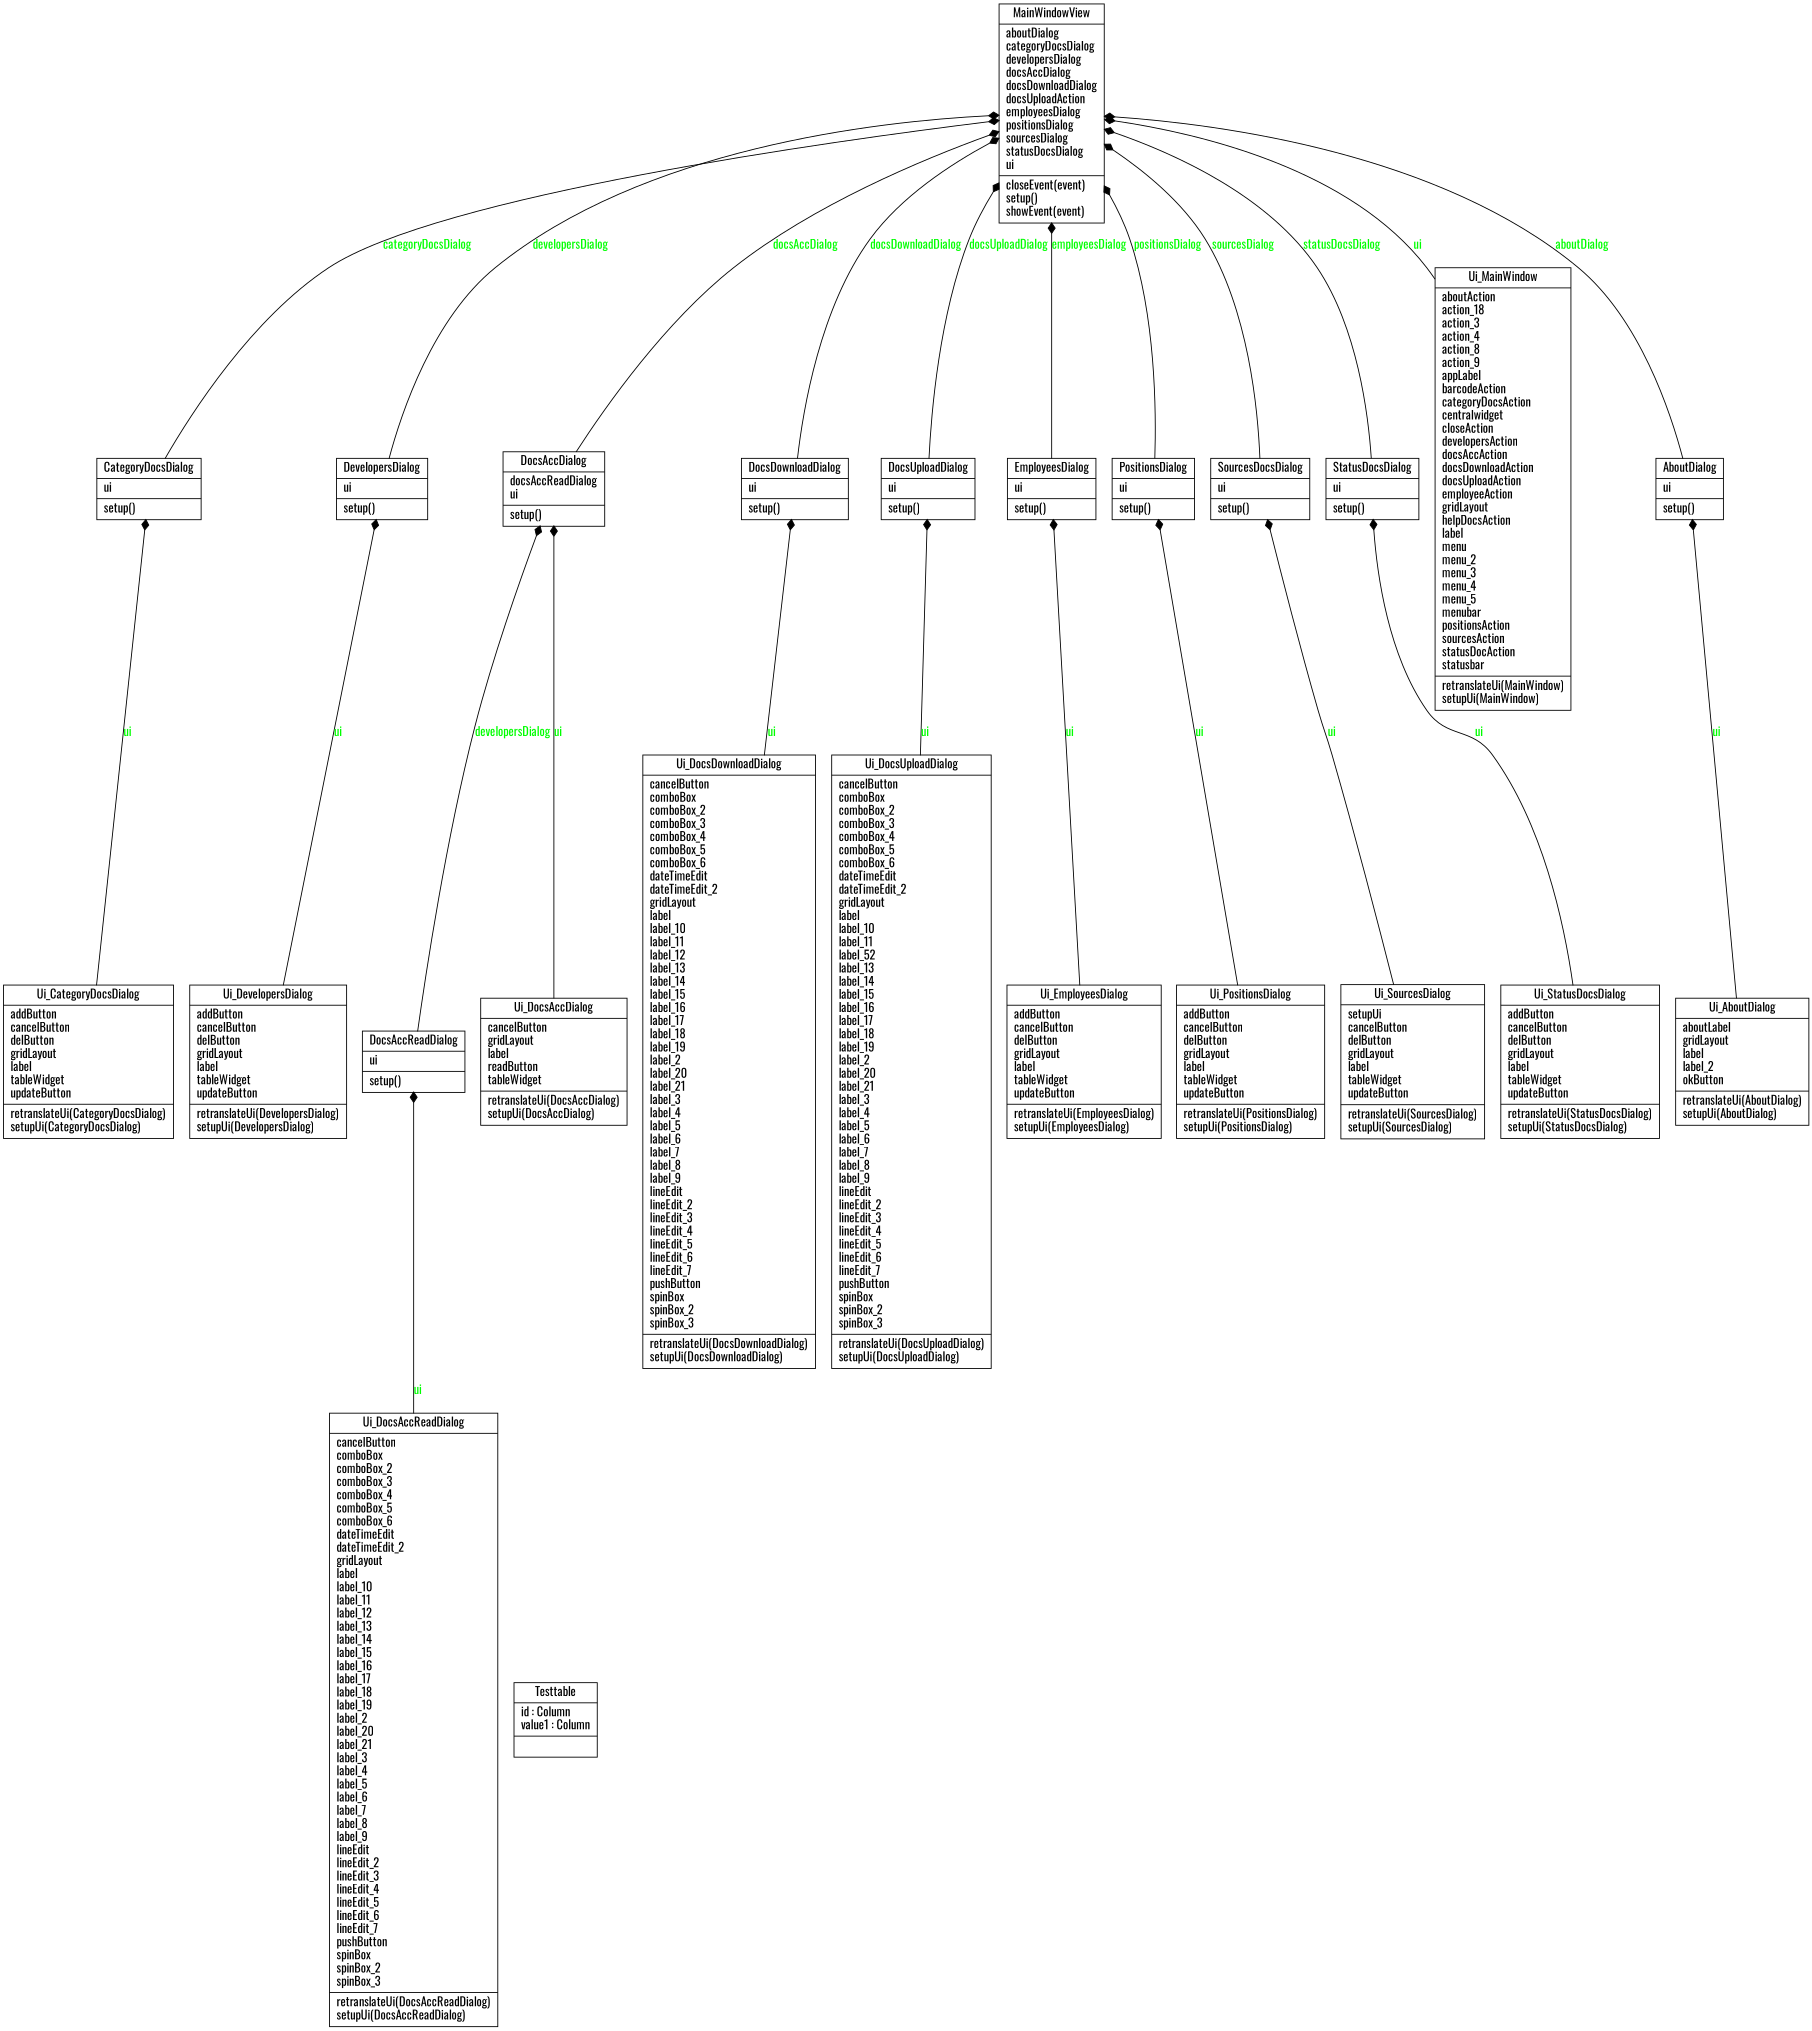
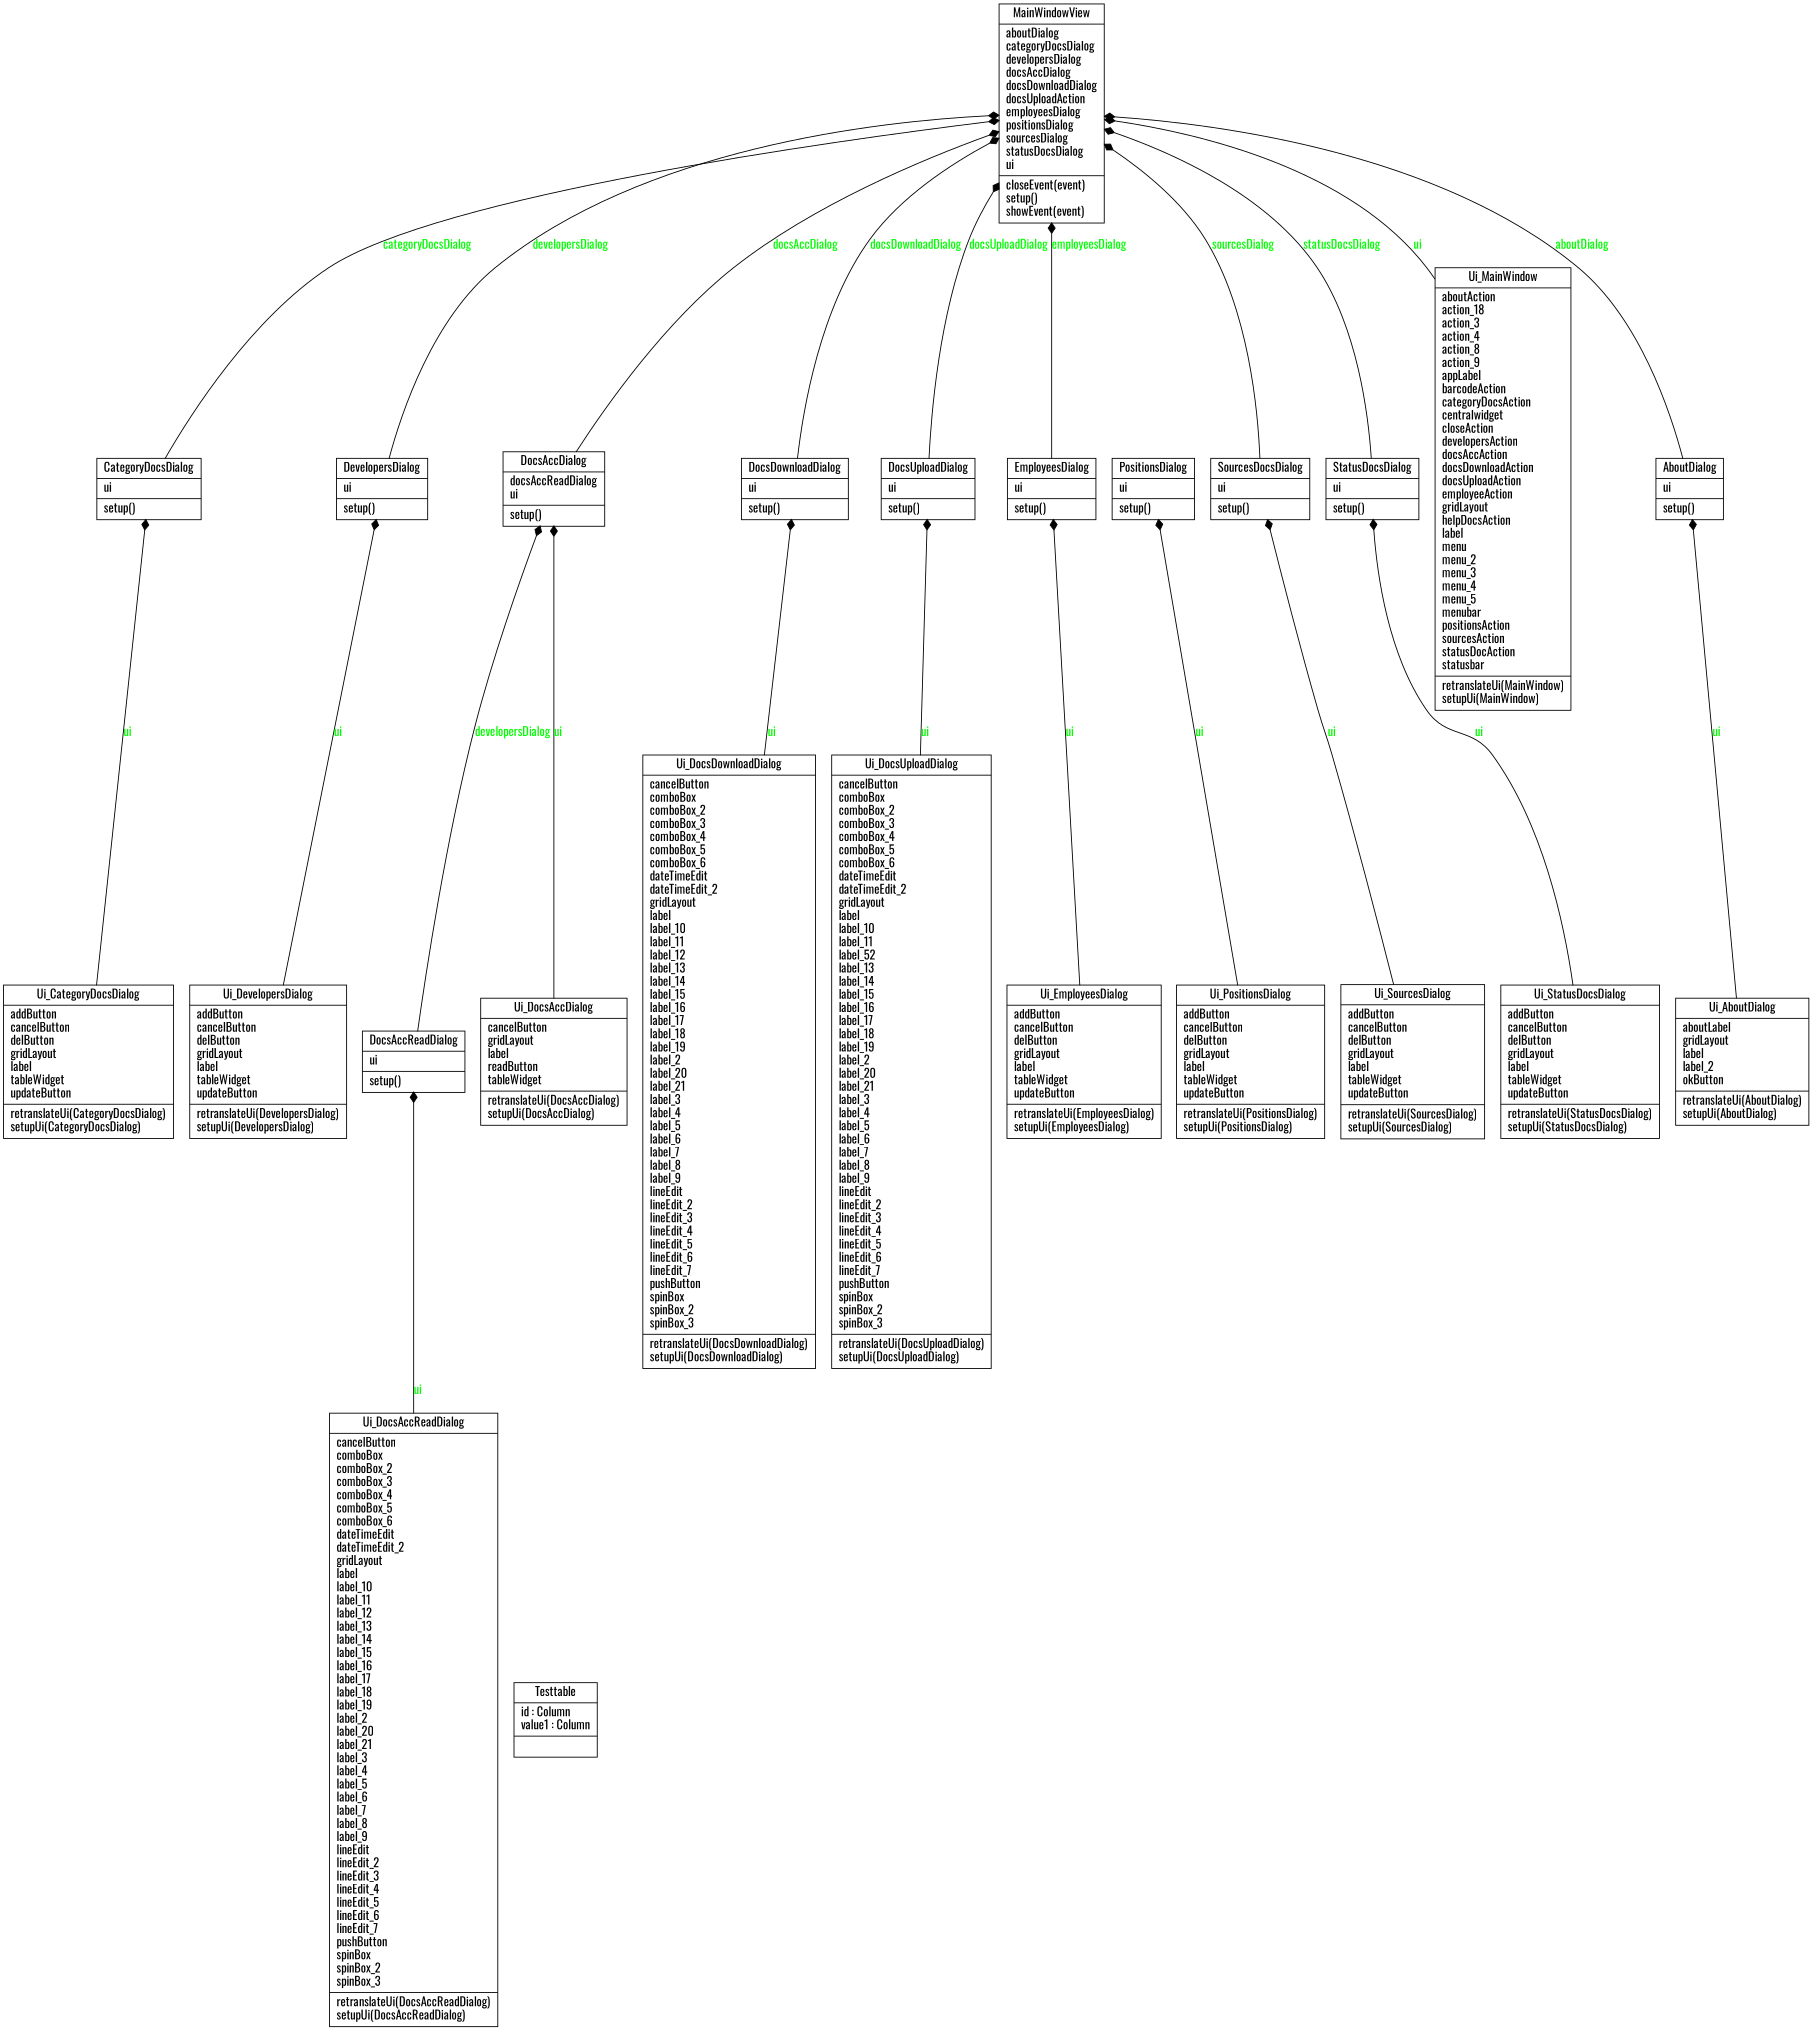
  digraph {
    fontname=Oswald
    rankdir=BT
    node [color=black fontcolor=black fontname=Oswald shape=record style=solid]
    edge [arrowhead=diamond arrowtail=none fontcolor=green fontname=Oswald style=solid]
    n1 [label="{AboutDialog|ui\l|setup()\l}"]
    n2 [label="{MainWindowView|aboutDialog\lcategoryDocsDialog\ldevelopersDialog\ldocsAccDialog\ldocsDownloadDialog\ldocsUploadAction\lemployeesDialog\lpositionsDialog\lsourcesDialog\lstatusDocsDialog\lui\l|closeEvent(event)\lsetup()\lshowEvent(event)\l}"]
    n3 [label="{CategoryDocsDialog|ui\l|setup()\l}"]
    n4 [label="{DevelopersDialog|ui\l|setup()\l}"]
    n5 [label="{DocsAccDialog|docsAccReadDialog\lui\l|setup()\l}"]
    n6 [label="{DocsAccReadDialog|ui\l|setup()\l}"]
    n7 [label="{DocsDownloadDialog|ui\l|setup()\l}"]
    n8 [label="{DocsUploadDialog|ui\l|setup()\l}"]
    n9 [label="{EmployeesDialog|ui\l|setup()\l}"]
    n10 [label="{PositionsDialog|ui\l|setup()\l}"]
    n11 [label="{SourcesDocsDialog|ui\l|setup()\l}"]
    n12 [label="{StatusDocsDialog|ui\l|setup()\l}"]
    n13 [label="{Testtable|id : Column\lvalue1 : Column\l|}"]
    n14 [label="{Ui_AboutDialog|aboutLabel\lgridLayout\llabel\llabel_2\lokButton\l|retranslateUi(AboutDialog)\lsetupUi(AboutDialog)\l}"]
    n15 [label="{Ui_CategoryDocsDialog|addButton\lcancelButton\ldelButton\lgridLayout\llabel\ltableWidget\lupdateButton\l|retranslateUi(CategoryDocsDialog)\lsetupUi(CategoryDocsDialog)\l}"]
    n16 [label="{Ui_DevelopersDialog|addButton\lcancelButton\ldelButton\lgridLayout\llabel\ltableWidget\lupdateButton\l|retranslateUi(DevelopersDialog)\lsetupUi(DevelopersDialog)\l}"]
    n17 [label="{Ui_DocsAccDialog|cancelButton\lgridLayout\llabel\lreadButton\ltableWidget\l|retranslateUi(DocsAccDialog)\lsetupUi(DocsAccDialog)\l}"]
    n18 [label="{Ui_DocsAccReadDialog|cancelButton\lcomboBox\lcomboBox_2\lcomboBox_3\lcomboBox_4\lcomboBox_5\lcomboBox_6\ldateTimeEdit\ldateTimeEdit_2\lgridLayout\llabel\llabel_10\llabel_11\llabel_12\llabel_13\llabel_14\llabel_15\llabel_16\llabel_17\llabel_18\llabel_19\llabel_2\llabel_20\llabel_21\llabel_3\llabel_4\llabel_5\llabel_6\llabel_7\llabel_8\llabel_9\llineEdit\llineEdit_2\llineEdit_3\llineEdit_4\llineEdit_5\llineEdit_6\llineEdit_7\lpushButton\lspinBox\lspinBox_2\lspinBox_3\l|retranslateUi(DocsAccReadDialog)\lsetupUi(DocsAccReadDialog)\l}"]
    n19 [label="{Ui_DocsDownloadDialog|cancelButton\lcomboBox\lcomboBox_2\lcomboBox_3\lcomboBox_4\lcomboBox_5\lcomboBox_6\ldateTimeEdit\ldateTimeEdit_2\lgridLayout\llabel\llabel_10\llabel_11\llabel_12\llabel_13\llabel_14\llabel_15\llabel_16\llabel_17\llabel_18\llabel_19\llabel_2\llabel_20\llabel_21\llabel_3\llabel_4\llabel_5\llabel_6\llabel_7\llabel_8\llabel_9\llineEdit\llineEdit_2\llineEdit_3\llineEdit_4\llineEdit_5\llineEdit_6\llineEdit_7\lpushButton\lspinBox\lspinBox_2\lspinBox_3\l|retranslateUi(DocsDownloadDialog)\lsetupUi(DocsDownloadDialog)\l}"]
    n20 [label="{Ui_DocsUploadDialog|cancelButton\lcomboBox\lcomboBox_2\lcomboBox_3\lcomboBox_4\lcomboBox_5\lcomboBox_6\ldateTimeEdit\ldateTimeEdit_2\lgridLayout\llabel\llabel_10\llabel_11\llabel_52\llabel_13\llabel_14\llabel_15\llabel_16\llabel_17\llabel_18\llabel_19\llabel_2\llabel_20\llabel_21\llabel_3\llabel_4\llabel_5\llabel_6\llabel_7\llabel_8\llabel_9\llineEdit\llineEdit_2\llineEdit_3\llineEdit_4\llineEdit_5\llineEdit_6\llineEdit_7\lpushButton\lspinBox\lspinBox_2\lspinBox_3\l|retranslateUi(DocsUploadDialog)\lsetupUi(DocsUploadDialog)\l}"]
    n21 [label="{Ui_EmployeesDialog|addButton\lcancelButton\ldelButton\lgridLayout\llabel\ltableWidget\lupdateButton\l|retranslateUi(EmployeesDialog)\lsetupUi(EmployeesDialog)\l}"]
    n22 [label="{Ui_MainWindow|aboutAction\laction_18\laction_3\laction_4\laction_8\laction_9\lappLabel\lbarcodeAction\lcategoryDocsAction\lcentralwidget\lcloseAction\ldevelopersAction\ldocsAccAction\ldocsDownloadAction\ldocsUploadAction\lemployeeAction\lgridLayout\lhelpDocsAction\llabel\lmenu\lmenu_2\lmenu_3\lmenu_4\lmenu_5\lmenubar\lpositionsAction\lsourcesAction\lstatusDocAction\lstatusbar\l|retranslateUi(MainWindow)\lsetupUi(MainWindow)\l}"]
    n23 [label="{Ui_PositionsDialog|addButton\lcancelButton\ldelButton\lgridLayout\llabel\ltableWidget\lupdateButton\l|retranslateUi(PositionsDialog)\lsetupUi(PositionsDialog)\l}"]
-   n24 [label="{Ui_SourcesDialog|setupUi\lcancelButton\ldelButton\lgridLayout\llabel\ltableWidget\lupdateButton\l|retranslateUi(SourcesDialog)\lsetupUi(SourcesDialog)\l}"]
+   n24 [label="{Ui_SourcesDialog|addButton\lcancelButton\ldelButton\lgridLayout\llabel\ltableWidget\lupdateButton\l|retranslateUi(SourcesDialog)\lsetupUi(SourcesDialog)\l}"]
    n25 [label="{Ui_StatusDocsDialog|addButton\lcancelButton\ldelButton\lgridLayout\llabel\ltableWidget\lupdateButton\l|retranslateUi(StatusDocsDialog)\lsetupUi(StatusDocsDialog)\l}"]
    n1 -> n2 [label=aboutDialog]
    n3 -> n2 [label=categoryDocsDialog]
    n4 -> n2 [label=developersDialog]
    n5 -> n2 [label=docsAccDialog]
    n6 -> n5 [label=developersDialog]
    n7 -> n2 [label=docsDownloadDialog]
    n8 -> n2 [label=docsUploadDialog]
    n9 -> n2 [label=employeesDialog]
-   n10 -> n2 [label=positionsDialog]
    n11 -> n2 [label=sourcesDialog]
    n12 -> n2 [label=statusDocsDialog]
    n14 -> n1 [label=ui]
    n15 -> n3 [label=ui]
    n16 -> n4 [label=ui]
    n17 -> n5 [label=ui]
    n18 -> n6 [label=ui]
    n19 -> n7 [label=ui]
    n20 -> n8 [label=ui]
    n21 -> n9 [label=ui]
    n22 -> n2 [label=ui]
    n23 -> n10 [label=ui]
    n24 -> n11 [label=ui]
    n25 -> n12 [label=ui]
  }
